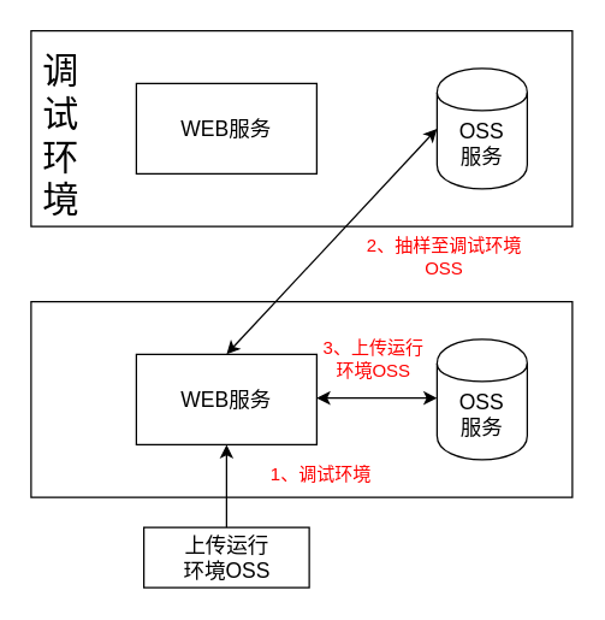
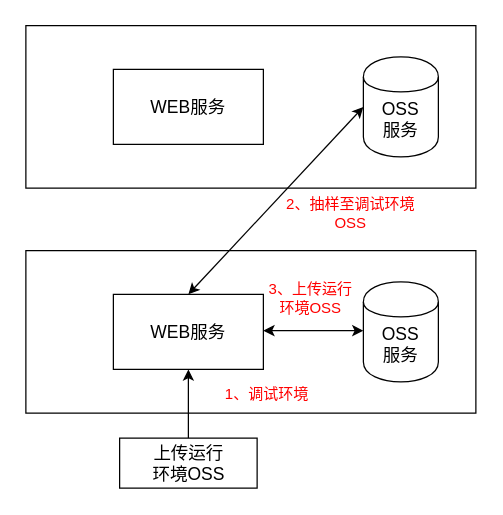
  <mxCell id="0" />
  <mxCell id="1" parent="0" />
  <mxCell id="2" value="" style="rounded=0;whiteSpace=wrap;html=1;" vertex="1" parent="1"><mxGeometry x="20" y="200" width="360" height="130" as="geometry" /></mxCell>
  <mxCell id="3" value="" style="rounded=0;whiteSpace=wrap;html=1;" vertex="1" parent="1"><mxGeometry x="90" y="235" width="120" height="60" as="geometry" /></mxCell>
  <mxCell id="4" value="" style="shape=cylinder;whiteSpace=wrap;html=1;boundedLbl=1;backgroundOutline=1;" vertex="1" parent="1"><mxGeometry x="290" y="225" width="60" height="80" as="geometry" /></mxCell>
  <mxCell id="5" value="&lt;font style=&quot;font-size: 14px&quot;&gt;WEB服务&lt;/font&gt;" style="text;html=1;strokeColor=none;fillColor=none;align=center;verticalAlign=middle;whiteSpace=wrap;rounded=0;" vertex="1" parent="1"><mxGeometry x="115" y="255" width="70" height="20" as="geometry" /></mxCell>
  <mxCell id="6" value="&lt;font style=&quot;font-size: 14px&quot;&gt;OSS服务&lt;/font&gt;" style="text;html=1;strokeColor=none;fillColor=none;align=center;verticalAlign=middle;whiteSpace=wrap;rounded=0;" vertex="1" parent="1"><mxGeometry x="300" y="265" width="40" height="20" as="geometry" /></mxCell>
  <mxCell id="7" value="" style="rounded=0;whiteSpace=wrap;html=1;" vertex="1" parent="1"><mxGeometry x="20" y="20" width="360" height="130" as="geometry" /></mxCell>
- <mxCell id="8" value="&lt;font style=&quot;font-size: 24px&quot;&gt;调试环境&lt;/font&gt;" style="text;html=1;strokeColor=none;fillColor=none;align=center;verticalAlign=middle;whiteSpace=wrap;rounded=0;" vertex="1" parent="1"><mxGeometry x="30" y="30" width="20" height="120" as="geometry" /></mxCell>
  <mxCell id="9" value="" style="rounded=0;whiteSpace=wrap;html=1;" vertex="1" parent="1"><mxGeometry x="90" y="55" width="120" height="60" as="geometry" /></mxCell>
  <mxCell id="10" value="" style="shape=cylinder;whiteSpace=wrap;html=1;boundedLbl=1;backgroundOutline=1;" vertex="1" parent="1"><mxGeometry x="290" y="45" width="60" height="80" as="geometry" /></mxCell>
  <mxCell id="11" value="&lt;font style=&quot;font-size: 14px&quot;&gt;WEB服务&lt;/font&gt;" style="text;html=1;strokeColor=none;fillColor=none;align=center;verticalAlign=middle;whiteSpace=wrap;rounded=0;" vertex="1" parent="1"><mxGeometry x="115" y="75" width="70" height="20" as="geometry" /></mxCell>
  <mxCell id="12" value="&lt;font style=&quot;font-size: 14px&quot;&gt;OSS服务&lt;/font&gt;" style="text;html=1;strokeColor=none;fillColor=none;align=center;verticalAlign=middle;whiteSpace=wrap;rounded=0;" vertex="1" parent="1"><mxGeometry x="300" y="85" width="40" height="20" as="geometry" /></mxCell>
  <mxCell id="13" value="" style="endArrow=classic;startArrow=classic;html=1;" edge="1" parent="1"><mxGeometry width="50" height="50" relative="1" as="geometry"><mxPoint x="210" y="264" as="sourcePoint" /><mxPoint x="290" y="264" as="targetPoint" /></mxGeometry></mxCell>
  <mxCell id="14" value="" style="endArrow=classic;startArrow=classic;html=1;entryX=0;entryY=0.5;entryDx=0;entryDy=0;exitX=0.5;exitY=0;exitDx=0;exitDy=0;" edge="1" parent="1" source="3" target="10"><mxGeometry width="50" height="50" relative="1" as="geometry"><mxPoint x="200" y="170" as="sourcePoint" /><mxPoint x="280" y="170" as="targetPoint" /></mxGeometry></mxCell>
  <mxCell id="15" style="edgeStyle=orthogonalEdgeStyle;rounded=0;orthogonalLoop=1;jettySize=auto;html=1;exitX=0.5;exitY=0;exitDx=0;exitDy=0;entryX=0.5;entryY=1;entryDx=0;entryDy=0;" edge="1" parent="1" source="16" target="3"><mxGeometry relative="1" as="geometry" /></mxCell>
  <mxCell id="16" value="" style="rounded=0;whiteSpace=wrap;html=1;" vertex="1" parent="1"><mxGeometry x="95" y="350" width="110" height="40" as="geometry" /></mxCell>
  <mxCell id="17" value="&lt;font style=&quot;font-size: 14px&quot;&gt;上传运行环境OSS&lt;/font&gt;" style="text;html=1;strokeColor=none;fillColor=none;align=center;verticalAlign=middle;whiteSpace=wrap;rounded=0;" vertex="1" parent="1"><mxGeometry x="117.5" y="357.5" width="65" height="25" as="geometry" /></mxCell>
  <mxCell id="18" value="&lt;font color=&quot;#ff0000&quot;&gt;1、调试环境&lt;/font&gt;" style="text;html=1;strokeColor=none;fillColor=none;align=center;verticalAlign=middle;whiteSpace=wrap;rounded=0;" vertex="1" parent="1"><mxGeometry x="153" y="305" width="120" height="20" as="geometry" /></mxCell>
- <mxCell id="19" value="&lt;font color=&quot;#ff0000&quot;&gt;2、抽样至调试环境OSS&lt;/font&gt;" style="text;html=1;strokeColor=none;fillColor=none;align=center;verticalAlign=middle;whiteSpace=wrap;rounded=0;" vertex="1" parent="1"><mxGeometry x="230" y="160" width="130" height="20" as="geometry" /></mxCell>
+ <mxCell id="19" value="&lt;font color=&quot;#ff0000&quot;&gt;2、抽样至调试环境OSS&lt;/font&gt;" style="text;html=1;strokeColor=none;fillColor=none;align=center;verticalAlign=middle;whiteSpace=wrap;rounded=0;" vertex="1" parent="1"><mxGeometry x="215" y="160" width="130" height="20" as="geometry" /></mxCell>
  <mxCell id="20" value="&lt;font color=&quot;#ff0000&quot;&gt;3、上传运行环境OSS&lt;/font&gt;" style="text;html=1;strokeColor=none;fillColor=none;align=center;verticalAlign=middle;whiteSpace=wrap;rounded=0;" vertex="1" parent="1"><mxGeometry x="213" y="220" width="70" height="35" as="geometry" /></mxCell>
